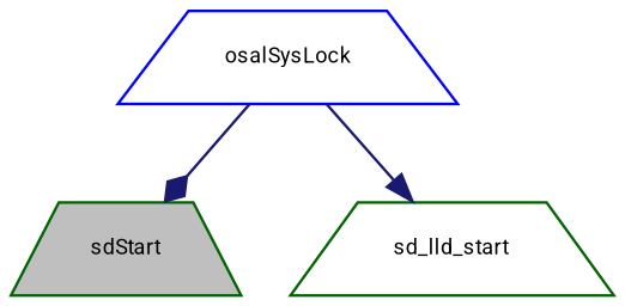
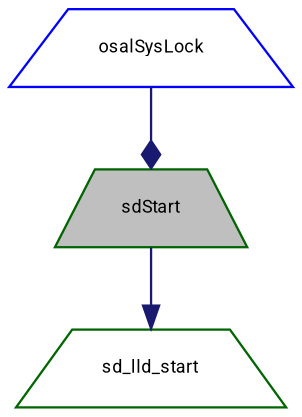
  digraph {
    fontname=Roboto
    rankdir=TB
    node [color=darkgreen fontname=Roboto fontsize=8 shape=trapezium]
    edge [color=midnightblue fontname=Roboto fontsize=8 labelfontname=Helvetica labelfontsize=8 style=solid]
    n1 [fillcolor=grey75 fontcolor=black height=0.2 label=sdStart style=filled width=0.4]
    n2 [height=0.2 label=sd_lld_start width=0.4]
    n3 [color=blue height=0.2 label=osalSysLock width=0.4]
-   n3 -> n2 [arrowhead=normal]
+   n1 -> n2 [arrowhead=normal]
    n3 -> n1 [arrowhead=diamond]
  }
